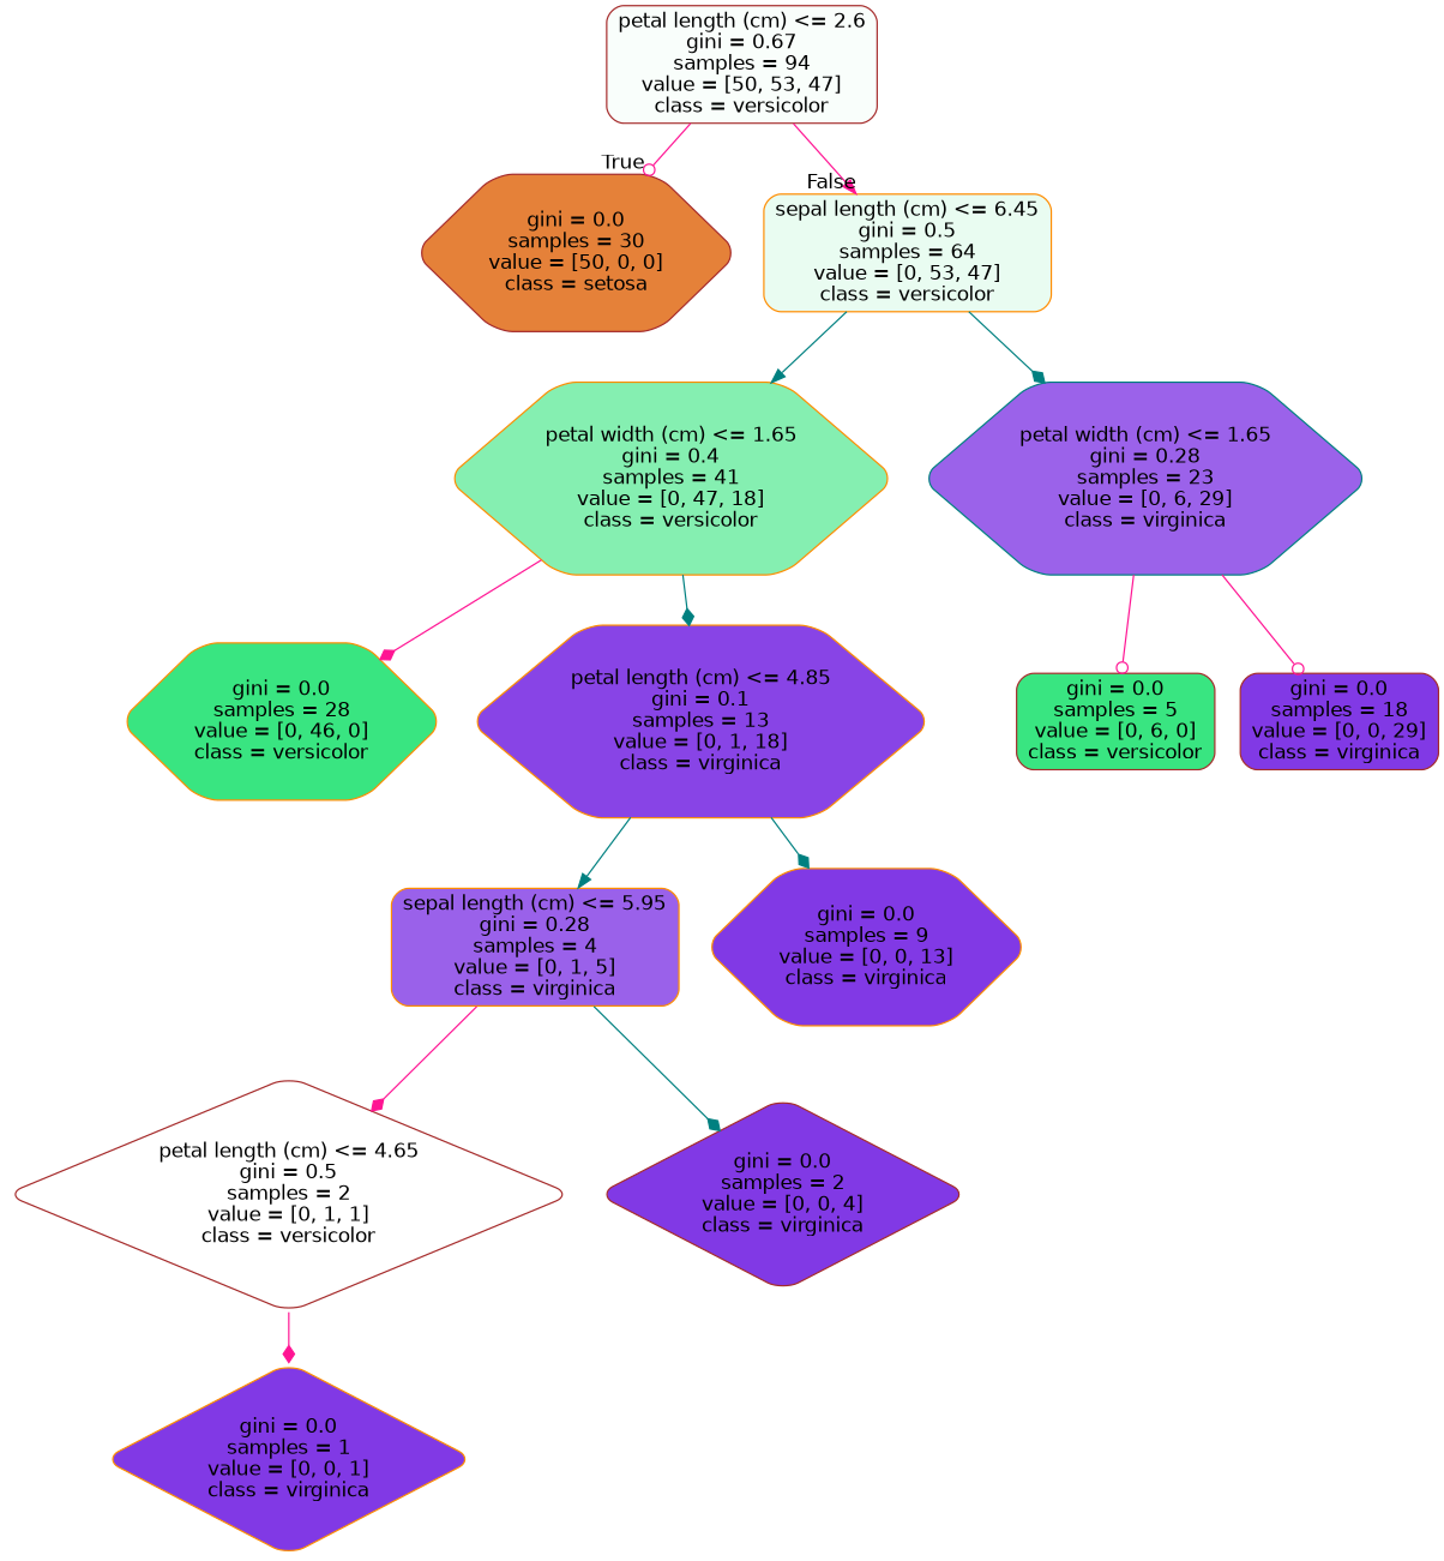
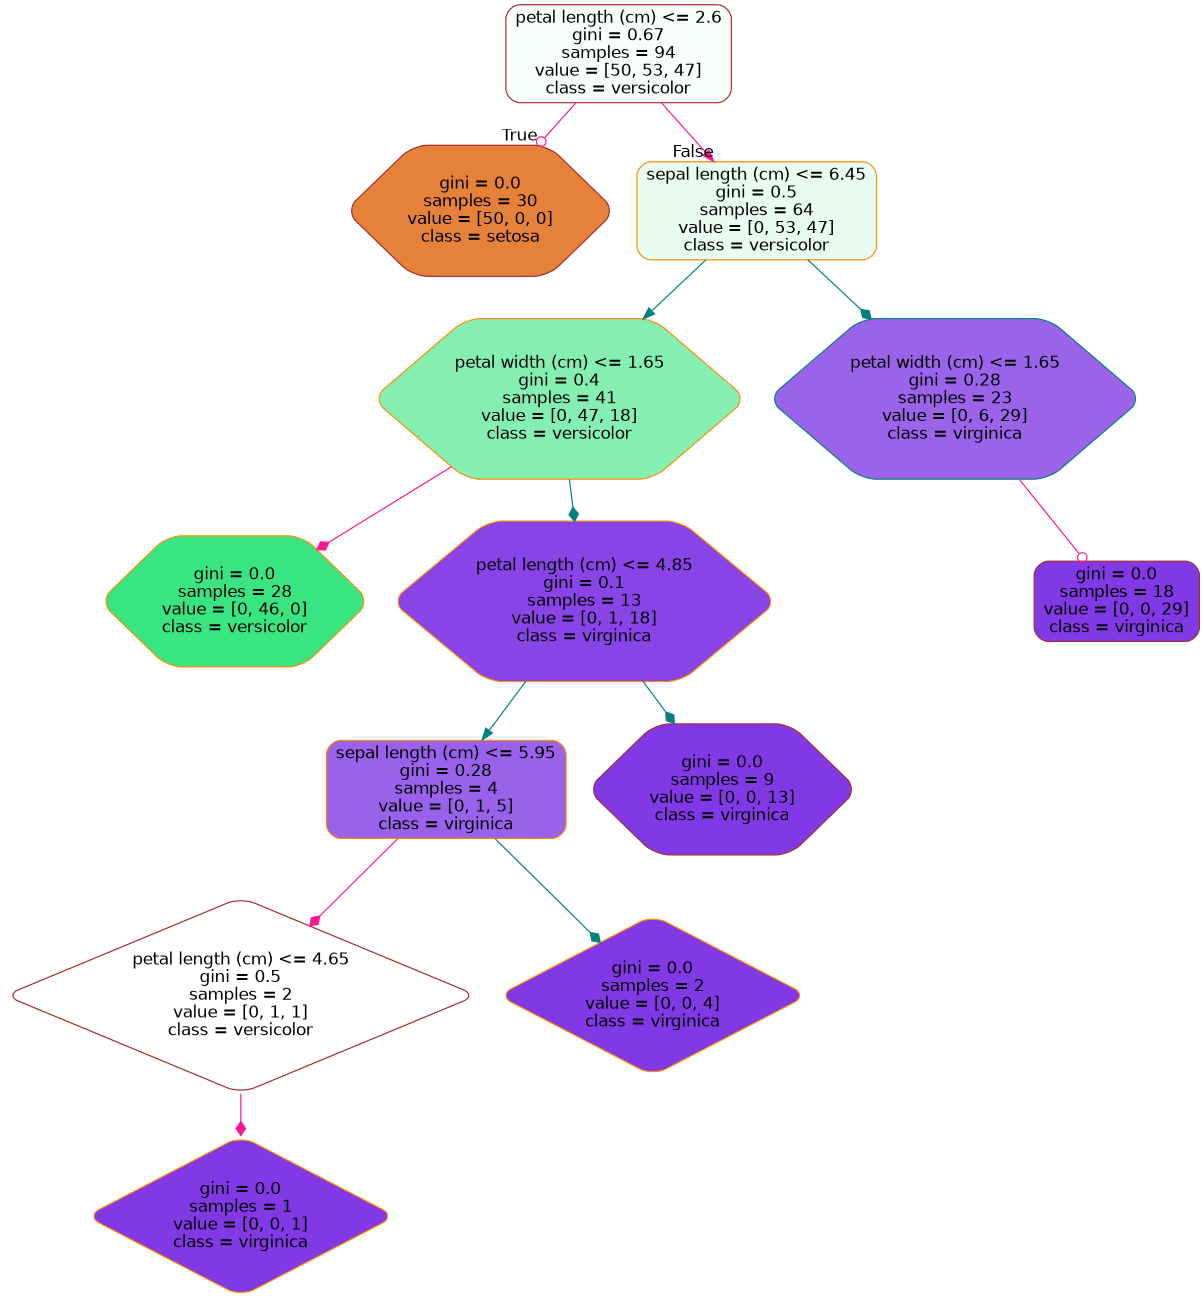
  digraph {
    node [color=darkorange fillcolor="#8139e5" fontname=helvetica shape=hexagon style="filled, rounded"]
    edge [arrowhead=diamond color=deeppink fontname=helvetica]
    n1 [color=brown fillcolor="#f9fefb" label="petal length (cm) <= 2.6\ngini = 0.67\nsamples = 94\nvalue = [50, 53, 47]\nclass = versicolor" shape=box]
    n2 [color=brown fillcolor="#e58139" label="gini = 0.0\nsamples = 30\nvalue = [50, 0, 0]\nclass = setosa"]
    n3 [fillcolor="#e9fcf1" label="sepal length (cm) <= 6.45\ngini = 0.5\nsamples = 64\nvalue = [0, 53, 47]\nclass = versicolor" shape=box]
    n4 [fillcolor="#85efb1" label="petal width (cm) <= 1.65\ngini = 0.4\nsamples = 41\nvalue = [0, 47, 18]\nclass = versicolor"]
    n5 [color=teal fillcolor="#9b62ea" label="petal width (cm) <= 1.65\ngini = 0.28\nsamples = 23\nvalue = [0, 6, 29]\nclass = virginica"]
    n6 [fillcolor="#39e581" label="gini = 0.0\nsamples = 28\nvalue = [0, 46, 0]\nclass = versicolor"]
    n7 [fillcolor="#8844e6" label="petal length (cm) <= 4.85\ngini = 0.1\nsamples = 13\nvalue = [0, 1, 18]\nclass = virginica"]
-   n8 [color=brown fillcolor="#39e581" label="gini = 0.0\nsamples = 5\nvalue = [0, 6, 0]\nclass = versicolor" shape=box]
    n9 [color=brown label="gini = 0.0\nsamples = 18\nvalue = [0, 0, 29]\nclass = virginica" shape=box]
    n10 [fillcolor="#9a61ea" label="sepal length (cm) <= 5.95\ngini = 0.28\nsamples = 4\nvalue = [0, 1, 5]\nclass = virginica" shape=box]
-   n11 [label="gini = 0.0\nsamples = 9\nvalue = [0, 0, 13]\nclass = virginica"]
+   n11 [color=brown label="gini = 0.0\nsamples = 9\nvalue = [0, 0, 13]\nclass = virginica"]
    n12 [color=brown fillcolor="#ffffff" label="petal length (cm) <= 4.65\ngini = 0.5\nsamples = 2\nvalue = [0, 1, 1]\nclass = versicolor" shape=diamond]
-   n13 [color=brown label="gini = 0.0\nsamples = 2\nvalue = [0, 0, 4]\nclass = virginica" shape=diamond]
+   n13 [label="gini = 0.0\nsamples = 2\nvalue = [0, 0, 4]\nclass = virginica" shape=diamond]
    n14 [label="gini = 0.0\nsamples = 1\nvalue = [0, 0, 1]\nclass = virginica" shape=diamond]
    n1 -> n2 [arrowhead=odot headlabel=True labelangle=45 labeldistance=2.5]
    n1 -> n3 [arrowhead=normal headlabel=False labelangle=-45 labeldistance=2.5]
    n3 -> n4 [arrowhead=normal color=teal]
    n3 -> n5 [color=teal]
    n4 -> n6
    n4 -> n7 [color=teal]
-   n5 -> n8 [arrowhead=odot]
    n5 -> n9 [arrowhead=odot]
    n7 -> n10 [arrowhead=normal color=teal]
    n7 -> n11 [color=teal]
    n10 -> n12
    n10 -> n13 [color=teal]
    n12 -> n14
  }
